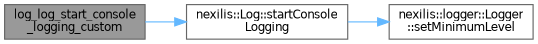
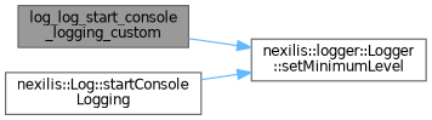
  digraph {
    rankdir=LR
    node [color=grey40 fillcolor=white fontname=Helvetica fontsize=10 shape=box style=filled]
    edge [color=steelblue1 fontname=Helvetica fontsize=10 labelfontname=Helvetica labelfontsize=10 style=solid]
    n1 [color=gray40 fillcolor=grey60 fontcolor=black height=0.2 label="log_log_start_console\l_logging_custom" width=0.4]
    n2 [height=0.2 label="nexilis::Log::startConsole\lLogging" width=0.4]
    n3 [height=0.2 label="nexilis::logger::Logger\l::setMinimumLevel" width=0.4]
-   n1 -> n2
+   n1 -> n3
    n2 -> n3
  }
